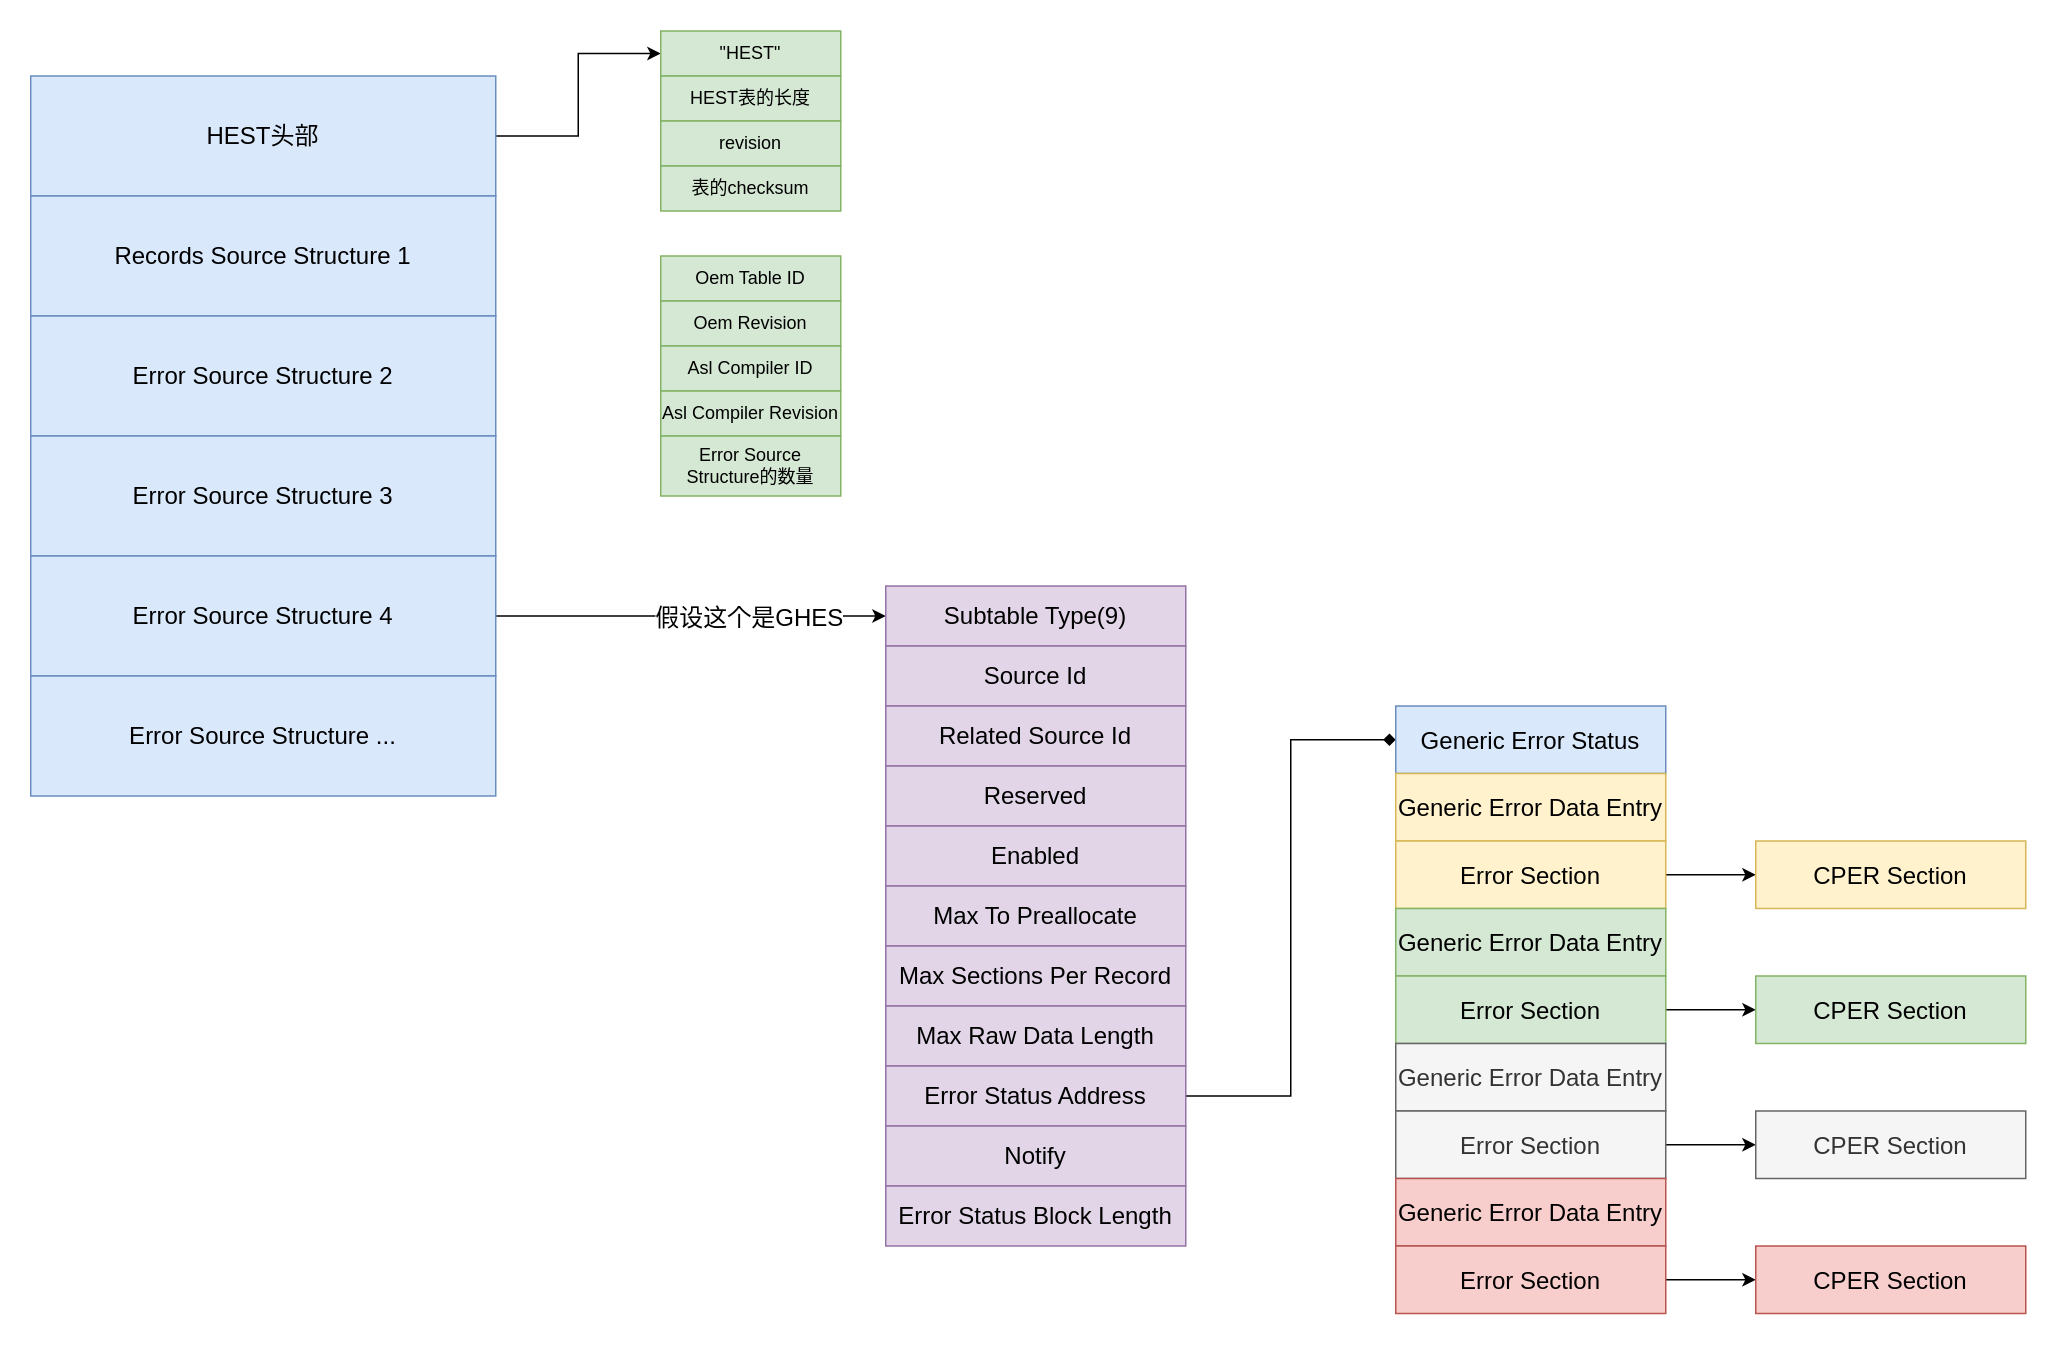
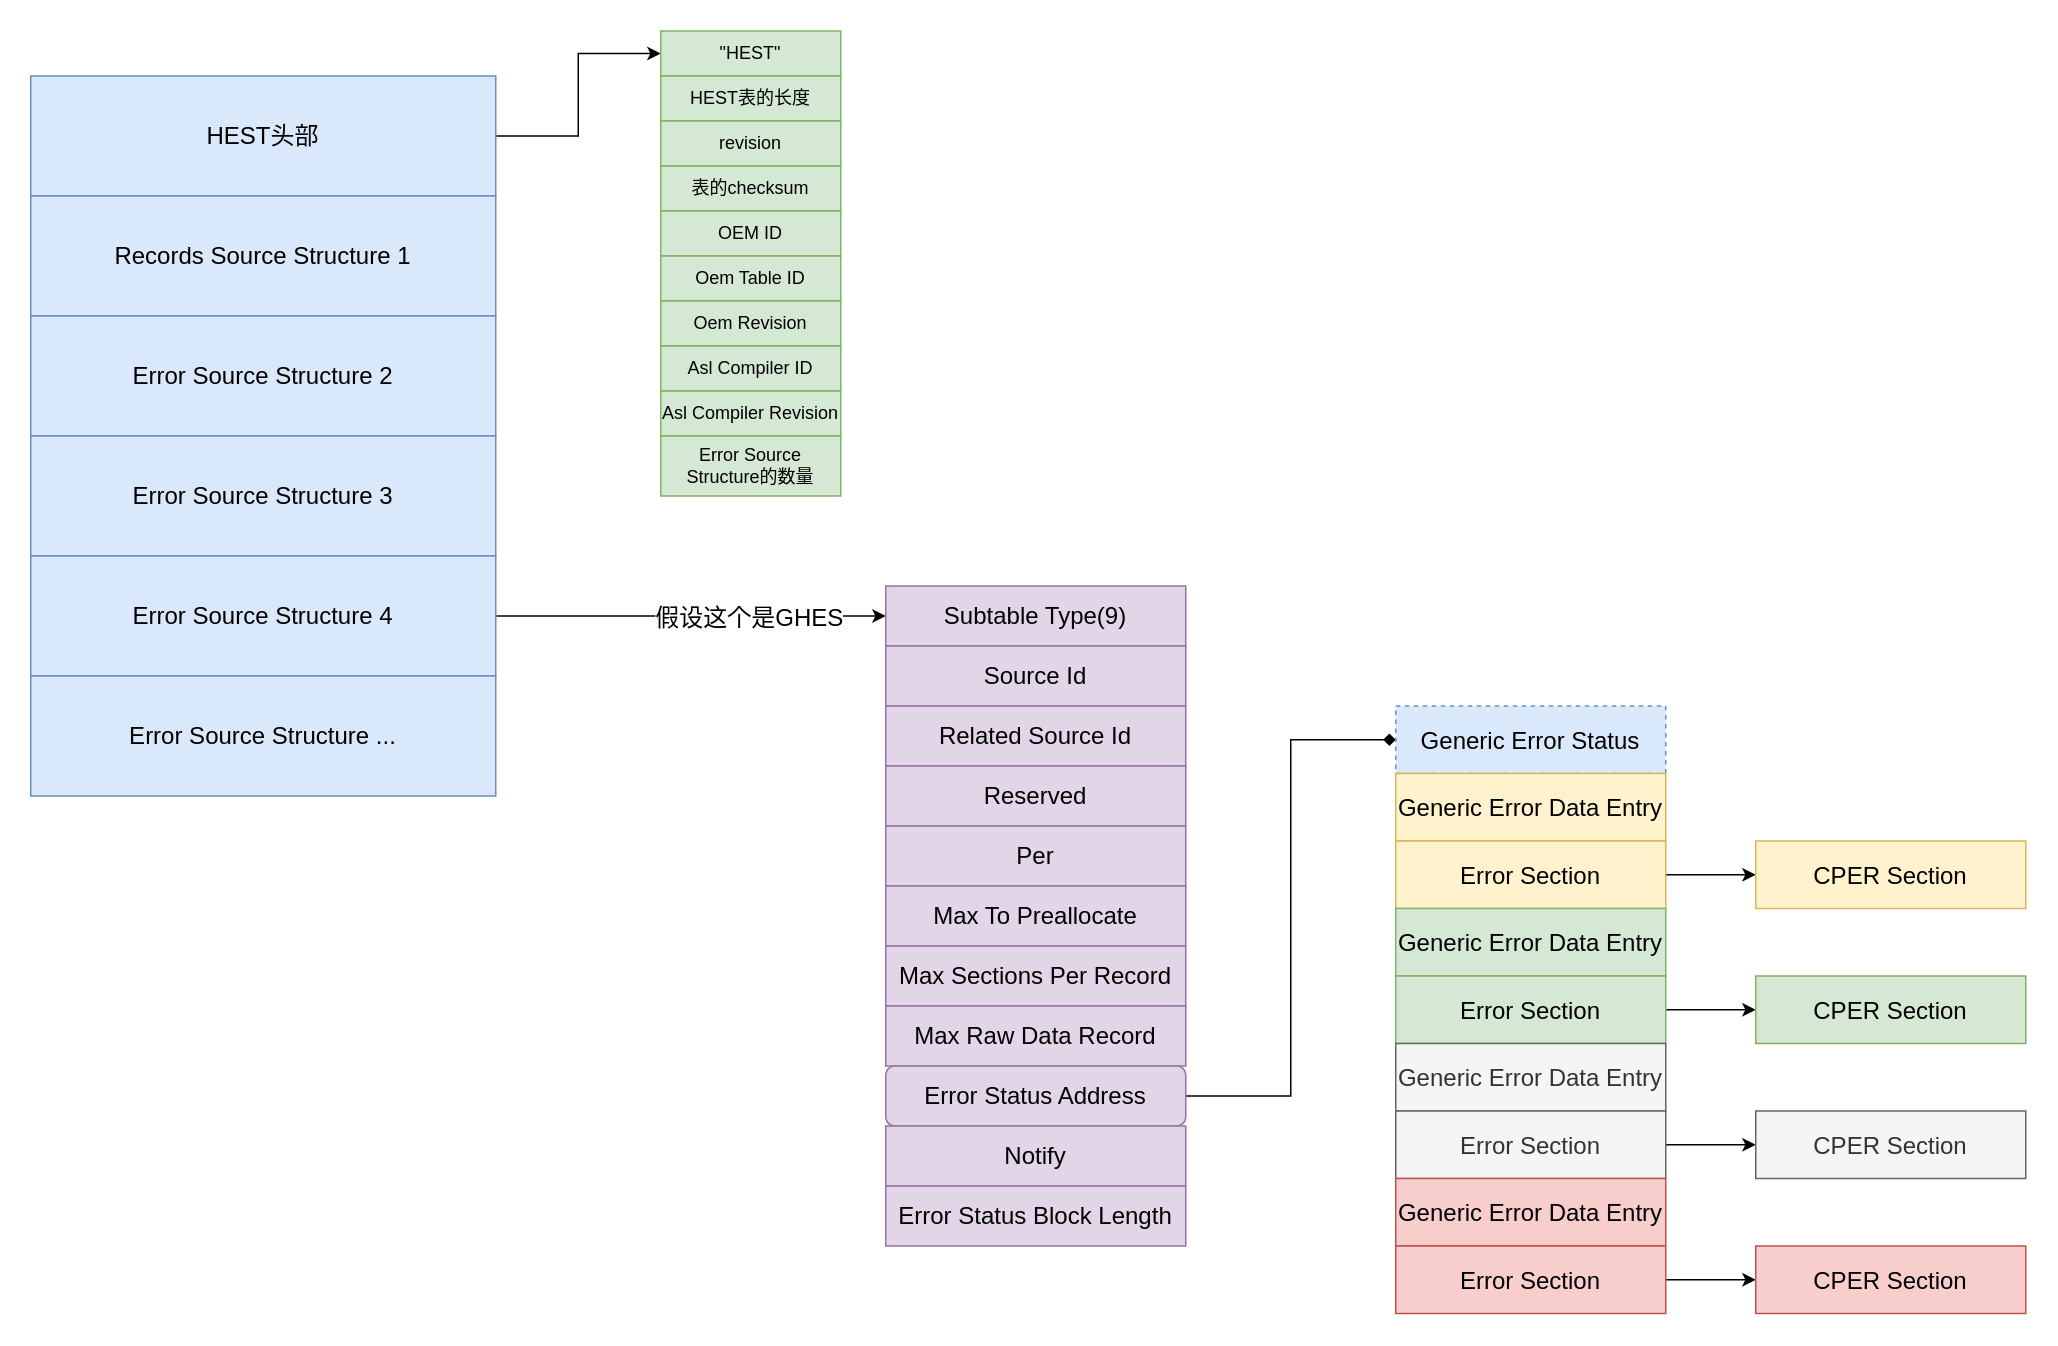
  <mxCell id="0" />
  <mxCell id="1" parent="0" />
  <mxCell id="2" style="edgeStyle=orthogonalEdgeStyle;rounded=0;orthogonalLoop=1;jettySize=auto;html=1;exitX=1;exitY=0.5;exitDx=0;exitDy=0;entryX=0;entryY=0.5;entryDx=0;entryDy=0;" parent="1" source="3" target="10" edge="1"><mxGeometry relative="1" as="geometry" /></mxCell>
  <mxCell id="3" value="&lt;font style=&quot;font-size: 16px;&quot;&gt;HEST头部&lt;/font&gt;" style="rounded=0;whiteSpace=wrap;html=1;fillColor=#dae8fc;strokeColor=#6c8ebf;" parent="1" vertex="1"><mxGeometry x="20" y="50" width="310" height="80" as="geometry" /></mxCell>
  <mxCell id="4" value="&lt;font style=&quot;font-size: 16px;&quot;&gt;Records Source Structure 1&lt;/font&gt;" style="rounded=0;whiteSpace=wrap;html=1;fillColor=#dae8fc;strokeColor=#6c8ebf;" parent="1" vertex="1"><mxGeometry x="20" y="130" width="310" height="80" as="geometry" /></mxCell>
  <mxCell id="5" value="&lt;font style=&quot;font-size: 16px;&quot;&gt;Error Source Structure 2&lt;/font&gt;" style="rounded=0;whiteSpace=wrap;html=1;fillColor=#dae8fc;strokeColor=#6c8ebf;" parent="1" vertex="1"><mxGeometry x="20" y="210" width="310" height="80" as="geometry" /></mxCell>
  <mxCell id="6" value="&lt;font style=&quot;font-size: 16px;&quot;&gt;Error Source Structure 3&lt;/font&gt;" style="rounded=0;whiteSpace=wrap;html=1;fillColor=#dae8fc;strokeColor=#6c8ebf;" parent="1" vertex="1"><mxGeometry x="20" y="290" width="310" height="80" as="geometry" /></mxCell>
  <mxCell id="7" style="edgeStyle=orthogonalEdgeStyle;rounded=0;orthogonalLoop=1;jettySize=auto;html=1;exitX=1;exitY=0.5;exitDx=0;exitDy=0;entryX=0;entryY=0.5;entryDx=0;entryDy=0;" parent="1" source="9" target="21" edge="1"><mxGeometry relative="1" as="geometry" /></mxCell>
  <mxCell id="8" value="&lt;font style=&quot;font-size: 16px;&quot;&gt;假设这个是GHES&lt;/font&gt;" style="edgeLabel;html=1;align=center;verticalAlign=middle;resizable=0;points=[];" parent="7" vertex="1" connectable="0"><mxGeometry x="-0.223" y="-1" relative="1" as="geometry"><mxPoint x="67" y="-1" as="offset" /></mxGeometry></mxCell>
  <mxCell id="9" value="&lt;font style=&quot;font-size: 16px;&quot;&gt;Error Source Structure 4&lt;/font&gt;" style="rounded=0;whiteSpace=wrap;html=1;fillColor=#dae8fc;strokeColor=#6c8ebf;" parent="1" vertex="1"><mxGeometry x="20" y="370" width="310" height="80" as="geometry" /></mxCell>
  <mxCell id="10" value="&quot;HEST&quot;" style="rounded=0;whiteSpace=wrap;html=1;fillColor=#d5e8d4;strokeColor=#82b366;" parent="1" vertex="1"><mxGeometry x="440" y="20" width="120" height="30" as="geometry" /></mxCell>
  <mxCell id="11" value="HEST表的长度" style="rounded=0;whiteSpace=wrap;html=1;fillColor=#d5e8d4;strokeColor=#82b366;" parent="1" vertex="1"><mxGeometry x="440" y="50" width="120" height="30" as="geometry" /></mxCell>
  <mxCell id="12" value="revision" style="rounded=0;whiteSpace=wrap;html=1;fillColor=#d5e8d4;strokeColor=#82b366;" parent="1" vertex="1"><mxGeometry x="440" y="80" width="120" height="30" as="geometry" /></mxCell>
  <mxCell id="13" value="表的checksum" style="rounded=0;whiteSpace=wrap;html=1;fillColor=#d5e8d4;strokeColor=#82b366;" parent="1" vertex="1"><mxGeometry x="440" y="110" width="120" height="30" as="geometry" /></mxCell>
+ <mxCell id="14" value="OEM ID" style="rounded=0;whiteSpace=wrap;html=1;fillColor=#d5e8d4;strokeColor=#82b366;" parent="1" vertex="1"><mxGeometry x="440" y="140" width="120" height="30" as="geometry" /></mxCell>
  <mxCell id="15" value="Oem Table ID" style="rounded=0;whiteSpace=wrap;html=1;fillColor=#d5e8d4;strokeColor=#82b366;" parent="1" vertex="1"><mxGeometry x="440" y="170" width="120" height="30" as="geometry" /></mxCell>
  <mxCell id="16" value="Oem Revision" style="rounded=0;whiteSpace=wrap;html=1;fillColor=#d5e8d4;strokeColor=#82b366;" parent="1" vertex="1"><mxGeometry x="440" y="200" width="120" height="30" as="geometry" /></mxCell>
  <mxCell id="17" value="Asl Compiler ID" style="rounded=0;whiteSpace=wrap;html=1;fillColor=#d5e8d4;strokeColor=#82b366;" parent="1" vertex="1"><mxGeometry x="440" y="230" width="120" height="30" as="geometry" /></mxCell>
  <mxCell id="18" value="Asl Compiler Revision" style="rounded=0;whiteSpace=wrap;html=1;fillColor=#d5e8d4;strokeColor=#82b366;" parent="1" vertex="1"><mxGeometry x="440" y="260" width="120" height="30" as="geometry" /></mxCell>
  <mxCell id="19" value="Error Source Structure的数量" style="rounded=0;whiteSpace=wrap;html=1;fillColor=#d5e8d4;strokeColor=#82b366;" parent="1" vertex="1"><mxGeometry x="440" y="290" width="120" height="40" as="geometry" /></mxCell>
  <mxCell id="20" value="&lt;font style=&quot;font-size: 16px;&quot;&gt;Error Source Structure ...&lt;/font&gt;" style="rounded=0;whiteSpace=wrap;html=1;fillColor=#dae8fc;strokeColor=#6c8ebf;" parent="1" vertex="1"><mxGeometry x="20" y="450" width="310" height="80" as="geometry" /></mxCell>
  <mxCell id="21" value="&lt;font style=&quot;font-size: 16px;&quot;&gt;Subtable Type(9)&lt;/font&gt;" style="rounded=0;whiteSpace=wrap;html=1;fillColor=#e1d5e7;strokeColor=#9673a6;" parent="1" vertex="1"><mxGeometry x="590" y="390" width="200" height="40" as="geometry" /></mxCell>
  <mxCell id="22" value="&lt;font style=&quot;font-size: 16px;&quot;&gt;Source Id&lt;/font&gt;" style="rounded=0;whiteSpace=wrap;html=1;fillColor=#e1d5e7;strokeColor=#9673a6;" parent="1" vertex="1"><mxGeometry x="590" y="430" width="200" height="40" as="geometry" /></mxCell>
  <mxCell id="23" value="&lt;font style=&quot;font-size: 16px;&quot;&gt;Related Source Id&lt;/font&gt;" style="rounded=0;whiteSpace=wrap;html=1;fillColor=#e1d5e7;strokeColor=#9673a6;" parent="1" vertex="1"><mxGeometry x="590" y="470" width="200" height="40" as="geometry" /></mxCell>
  <mxCell id="24" value="&lt;font style=&quot;font-size: 16px;&quot;&gt;Reserved&lt;/font&gt;" style="rounded=0;whiteSpace=wrap;html=1;fillColor=#e1d5e7;strokeColor=#9673a6;" parent="1" vertex="1"><mxGeometry x="590" y="510" width="200" height="40" as="geometry" /></mxCell>
- <mxCell id="25" value="&lt;font style=&quot;font-size: 16px;&quot;&gt;Enabled&lt;/font&gt;" style="rounded=0;whiteSpace=wrap;html=1;fillColor=#e1d5e7;strokeColor=#9673a6;" parent="1" vertex="1"><mxGeometry x="590" y="550" width="200" height="40" as="geometry" /></mxCell>
+ <mxCell id="25" value="&lt;font style=&quot;font-size: 16px;&quot;&gt;Per&lt;/font&gt;" style="rounded=0;whiteSpace=wrap;html=1;fillColor=#e1d5e7;strokeColor=#9673a6;" parent="1" vertex="1"><mxGeometry x="590" y="550" width="200" height="40" as="geometry" /></mxCell>
  <mxCell id="26" value="&lt;font style=&quot;font-size: 16px;&quot;&gt;Max To Preallocate&lt;/font&gt;" style="rounded=0;whiteSpace=wrap;html=1;fillColor=#e1d5e7;strokeColor=#9673a6;" parent="1" vertex="1"><mxGeometry x="590" y="590" width="200" height="40" as="geometry" /></mxCell>
  <mxCell id="27" value="&lt;font style=&quot;font-size: 16px;&quot;&gt;Max Sections Per Record&lt;/font&gt;" style="rounded=0;whiteSpace=wrap;html=1;fillColor=#e1d5e7;strokeColor=#9673a6;" parent="1" vertex="1"><mxGeometry x="590" y="630" width="200" height="40" as="geometry" /></mxCell>
- <mxCell id="28" value="&lt;font style=&quot;font-size: 16px;&quot;&gt;Max Raw Data Length&lt;/font&gt;" style="rounded=0;whiteSpace=wrap;html=1;fillColor=#e1d5e7;strokeColor=#9673a6;" parent="1" vertex="1"><mxGeometry x="590" y="670" width="200" height="40" as="geometry" /></mxCell>
+ <mxCell id="28" value="&lt;font style=&quot;font-size: 16px;&quot;&gt;Max Raw Data Record&lt;/font&gt;" style="rounded=0;whiteSpace=wrap;html=1;fillColor=#e1d5e7;strokeColor=#9673a6;" parent="1" vertex="1"><mxGeometry x="590" y="670" width="200" height="40" as="geometry" /></mxCell>
  <mxCell id="29" style="edgeStyle=orthogonalEdgeStyle;rounded=0;orthogonalLoop=1;jettySize=auto;html=1;exitX=1;exitY=0.5;exitDx=0;exitDy=0;entryX=0;entryY=0.5;entryDx=0;entryDy=0;endArrow=diamond;" parent="1" source="30" target="33" edge="1"><mxGeometry relative="1" as="geometry" /></mxCell>
- <mxCell id="30" value="&lt;font style=&quot;font-size: 16px;&quot;&gt;Error Status Address&lt;/font&gt;" style="rounded=0;whiteSpace=wrap;html=1;fillColor=#e1d5e7;strokeColor=#9673a6;" parent="1" vertex="1"><mxGeometry x="590" y="710" width="200" height="40" as="geometry" /></mxCell>
+ <mxCell id="30" value="&lt;font style=&quot;font-size: 16px;&quot;&gt;Error Status Address&lt;/font&gt;" style="whiteSpace=wrap;html=1;fillColor=#e1d5e7;strokeColor=#9673a6;rounded=1;" parent="1" vertex="1"><mxGeometry x="590" y="710" width="200" height="40" as="geometry" /></mxCell>
  <mxCell id="31" value="&lt;font style=&quot;font-size: 16px;&quot;&gt;Notify&lt;/font&gt;" style="rounded=0;whiteSpace=wrap;html=1;fillColor=#e1d5e7;strokeColor=#9673a6;" parent="1" vertex="1"><mxGeometry x="590" y="750" width="200" height="40" as="geometry" /></mxCell>
  <mxCell id="32" value="&lt;font style=&quot;font-size: 16px;&quot;&gt;Error Status Block Length&lt;/font&gt;" style="rounded=0;whiteSpace=wrap;html=1;fillColor=#e1d5e7;strokeColor=#9673a6;" parent="1" vertex="1"><mxGeometry x="590" y="790" width="200" height="40" as="geometry" /></mxCell>
- <mxCell id="33" value="&lt;font style=&quot;font-size: 16px;&quot;&gt;Generic Error Status&lt;/font&gt;" style="rounded=0;whiteSpace=wrap;html=1;fillColor=#dae8fc;strokeColor=#6c8ebf;" parent="1" vertex="1"><mxGeometry x="930" y="470" width="180" height="45" as="geometry" /></mxCell>
+ <mxCell id="33" value="&lt;font style=&quot;font-size: 16px;&quot;&gt;Generic Error Status&lt;/font&gt;" style="rounded=0;whiteSpace=wrap;html=1;fillColor=#dae8fc;strokeColor=#6c8ebf;dashed=1;" parent="1" vertex="1"><mxGeometry x="930" y="470" width="180" height="45" as="geometry" /></mxCell>
  <mxCell id="34" value="&lt;font style=&quot;font-size: 16px;&quot;&gt;Generic Error Data Entry&lt;/font&gt;" style="rounded=0;whiteSpace=wrap;html=1;fillColor=#fff2cc;strokeColor=#d6b656;" parent="1" vertex="1"><mxGeometry x="930" y="515" width="180" height="45" as="geometry" /></mxCell>
  <mxCell id="35" style="edgeStyle=orthogonalEdgeStyle;rounded=0;orthogonalLoop=1;jettySize=auto;html=1;exitX=1;exitY=0.5;exitDx=0;exitDy=0;entryX=0;entryY=0.5;entryDx=0;entryDy=0;" parent="1" source="36" target="46" edge="1"><mxGeometry relative="1" as="geometry" /></mxCell>
  <mxCell id="36" value="&lt;font style=&quot;font-size: 16px;&quot;&gt;Error Section&lt;/font&gt;" style="rounded=0;whiteSpace=wrap;html=1;fillColor=#fff2cc;strokeColor=#d6b656;" parent="1" vertex="1"><mxGeometry x="930" y="560" width="180" height="45" as="geometry" /></mxCell>
  <mxCell id="37" value="&lt;font style=&quot;font-size: 16px;&quot;&gt;Generic Error Data Entry&lt;/font&gt;" style="rounded=0;whiteSpace=wrap;html=1;fillColor=#d5e8d4;strokeColor=#82b366;" parent="1" vertex="1"><mxGeometry x="930" y="605" width="180" height="45" as="geometry" /></mxCell>
  <mxCell id="38" style="edgeStyle=orthogonalEdgeStyle;rounded=0;orthogonalLoop=1;jettySize=auto;html=1;exitX=1;exitY=0.5;exitDx=0;exitDy=0;entryX=0;entryY=0.5;entryDx=0;entryDy=0;" parent="1" source="39" target="48" edge="1"><mxGeometry relative="1" as="geometry" /></mxCell>
  <mxCell id="39" value="&lt;font style=&quot;font-size: 16px;&quot;&gt;Error Section&lt;/font&gt;" style="rounded=0;whiteSpace=wrap;html=1;fillColor=#d5e8d4;strokeColor=#82b366;" parent="1" vertex="1"><mxGeometry x="930" y="650" width="180" height="45" as="geometry" /></mxCell>
  <mxCell id="40" value="&lt;font style=&quot;font-size: 16px;&quot;&gt;Generic Error Data Entry&lt;/font&gt;" style="rounded=0;whiteSpace=wrap;html=1;fillColor=#f5f5f5;fontColor=#333333;strokeColor=#666666;" parent="1" vertex="1"><mxGeometry x="930" y="695" width="180" height="45" as="geometry" /></mxCell>
  <mxCell id="41" style="edgeStyle=orthogonalEdgeStyle;rounded=0;orthogonalLoop=1;jettySize=auto;html=1;exitX=1;exitY=0.5;exitDx=0;exitDy=0;entryX=0;entryY=0.5;entryDx=0;entryDy=0;" parent="1" source="42" target="47" edge="1"><mxGeometry relative="1" as="geometry" /></mxCell>
  <mxCell id="42" value="&lt;font style=&quot;font-size: 16px;&quot;&gt;Error Section&lt;/font&gt;" style="rounded=0;whiteSpace=wrap;html=1;fillColor=#f5f5f5;fontColor=#333333;strokeColor=#666666;" parent="1" vertex="1"><mxGeometry x="930" y="740" width="180" height="45" as="geometry" /></mxCell>
  <mxCell id="43" value="&lt;font style=&quot;font-size: 16px;&quot;&gt;Generic Error Data Entry&lt;/font&gt;" style="rounded=0;whiteSpace=wrap;html=1;fillColor=#f8cecc;strokeColor=#b85450;" parent="1" vertex="1"><mxGeometry x="930" y="785" width="180" height="45" as="geometry" /></mxCell>
  <mxCell id="44" style="edgeStyle=orthogonalEdgeStyle;rounded=0;orthogonalLoop=1;jettySize=auto;html=1;exitX=1;exitY=0.5;exitDx=0;exitDy=0;entryX=0;entryY=0.5;entryDx=0;entryDy=0;" parent="1" source="45" target="49" edge="1"><mxGeometry relative="1" as="geometry" /></mxCell>
  <mxCell id="45" value="&lt;font style=&quot;font-size: 16px;&quot;&gt;Error Section&lt;/font&gt;" style="rounded=0;whiteSpace=wrap;html=1;fillColor=#f8cecc;strokeColor=#b85450;" parent="1" vertex="1"><mxGeometry x="930" y="830" width="180" height="45" as="geometry" /></mxCell>
  <mxCell id="46" value="&lt;font style=&quot;font-size: 16px;&quot;&gt;CPER Section&lt;/font&gt;" style="rounded=0;whiteSpace=wrap;html=1;fillColor=#fff2cc;strokeColor=#d6b656;" parent="1" vertex="1"><mxGeometry x="1170" y="560" width="180" height="45" as="geometry" /></mxCell>
  <mxCell id="47" value="&lt;font style=&quot;font-size: 16px;&quot;&gt;CPER Section&lt;/font&gt;" style="rounded=0;whiteSpace=wrap;html=1;fillColor=#f5f5f5;fontColor=#333333;strokeColor=#666666;" parent="1" vertex="1"><mxGeometry x="1170" y="740" width="180" height="45" as="geometry" /></mxCell>
  <mxCell id="48" value="&lt;font style=&quot;font-size: 16px;&quot;&gt;CPER Section&lt;/font&gt;" style="rounded=0;whiteSpace=wrap;html=1;fillColor=#d5e8d4;strokeColor=#82b366;" parent="1" vertex="1"><mxGeometry x="1170" y="650" width="180" height="45" as="geometry" /></mxCell>
  <mxCell id="49" value="&lt;font style=&quot;font-size: 16px;&quot;&gt;CPER Section&lt;/font&gt;" style="rounded=0;whiteSpace=wrap;html=1;fillColor=#f8cecc;strokeColor=#b85450;" parent="1" vertex="1"><mxGeometry x="1170" y="830" width="180" height="45" as="geometry" /></mxCell>
